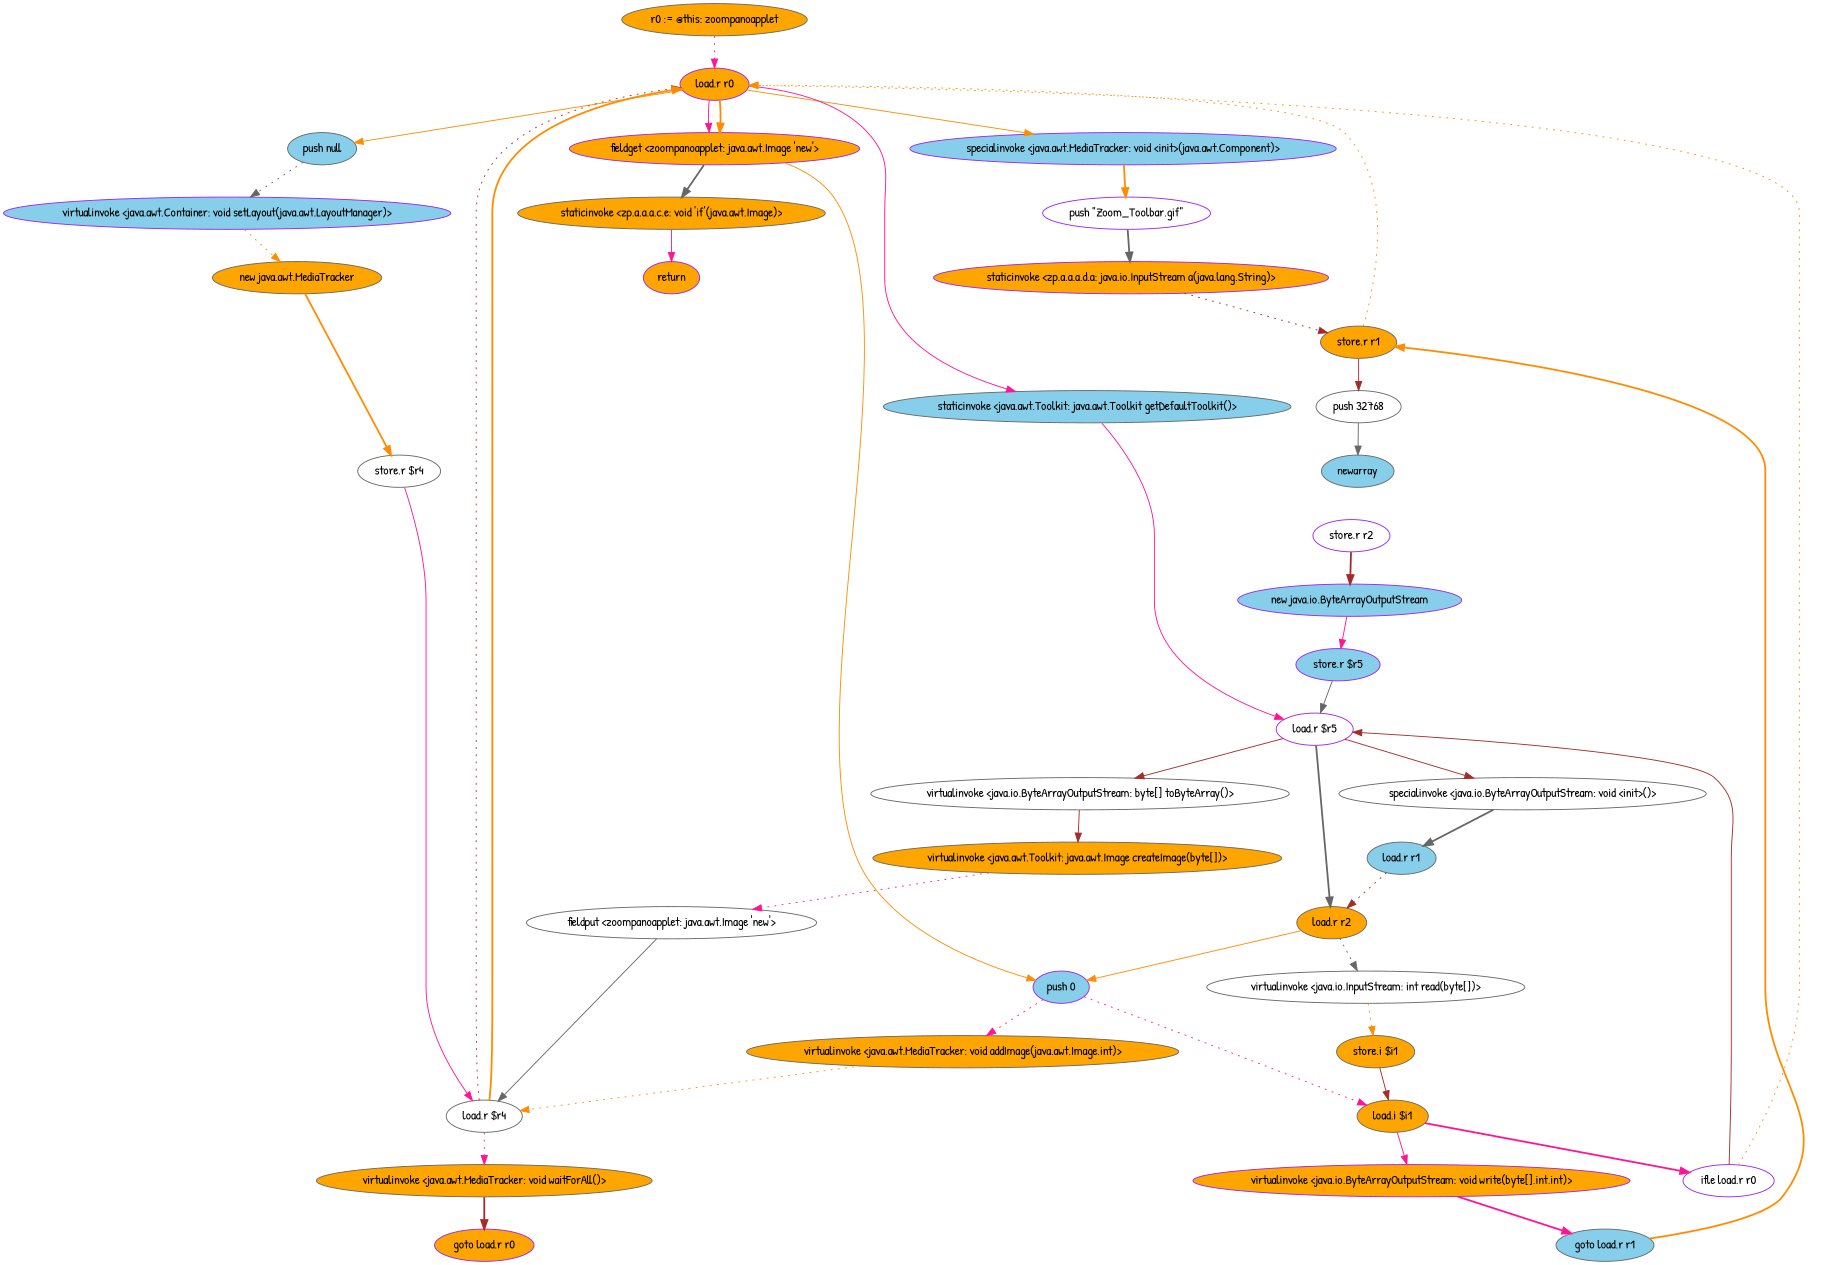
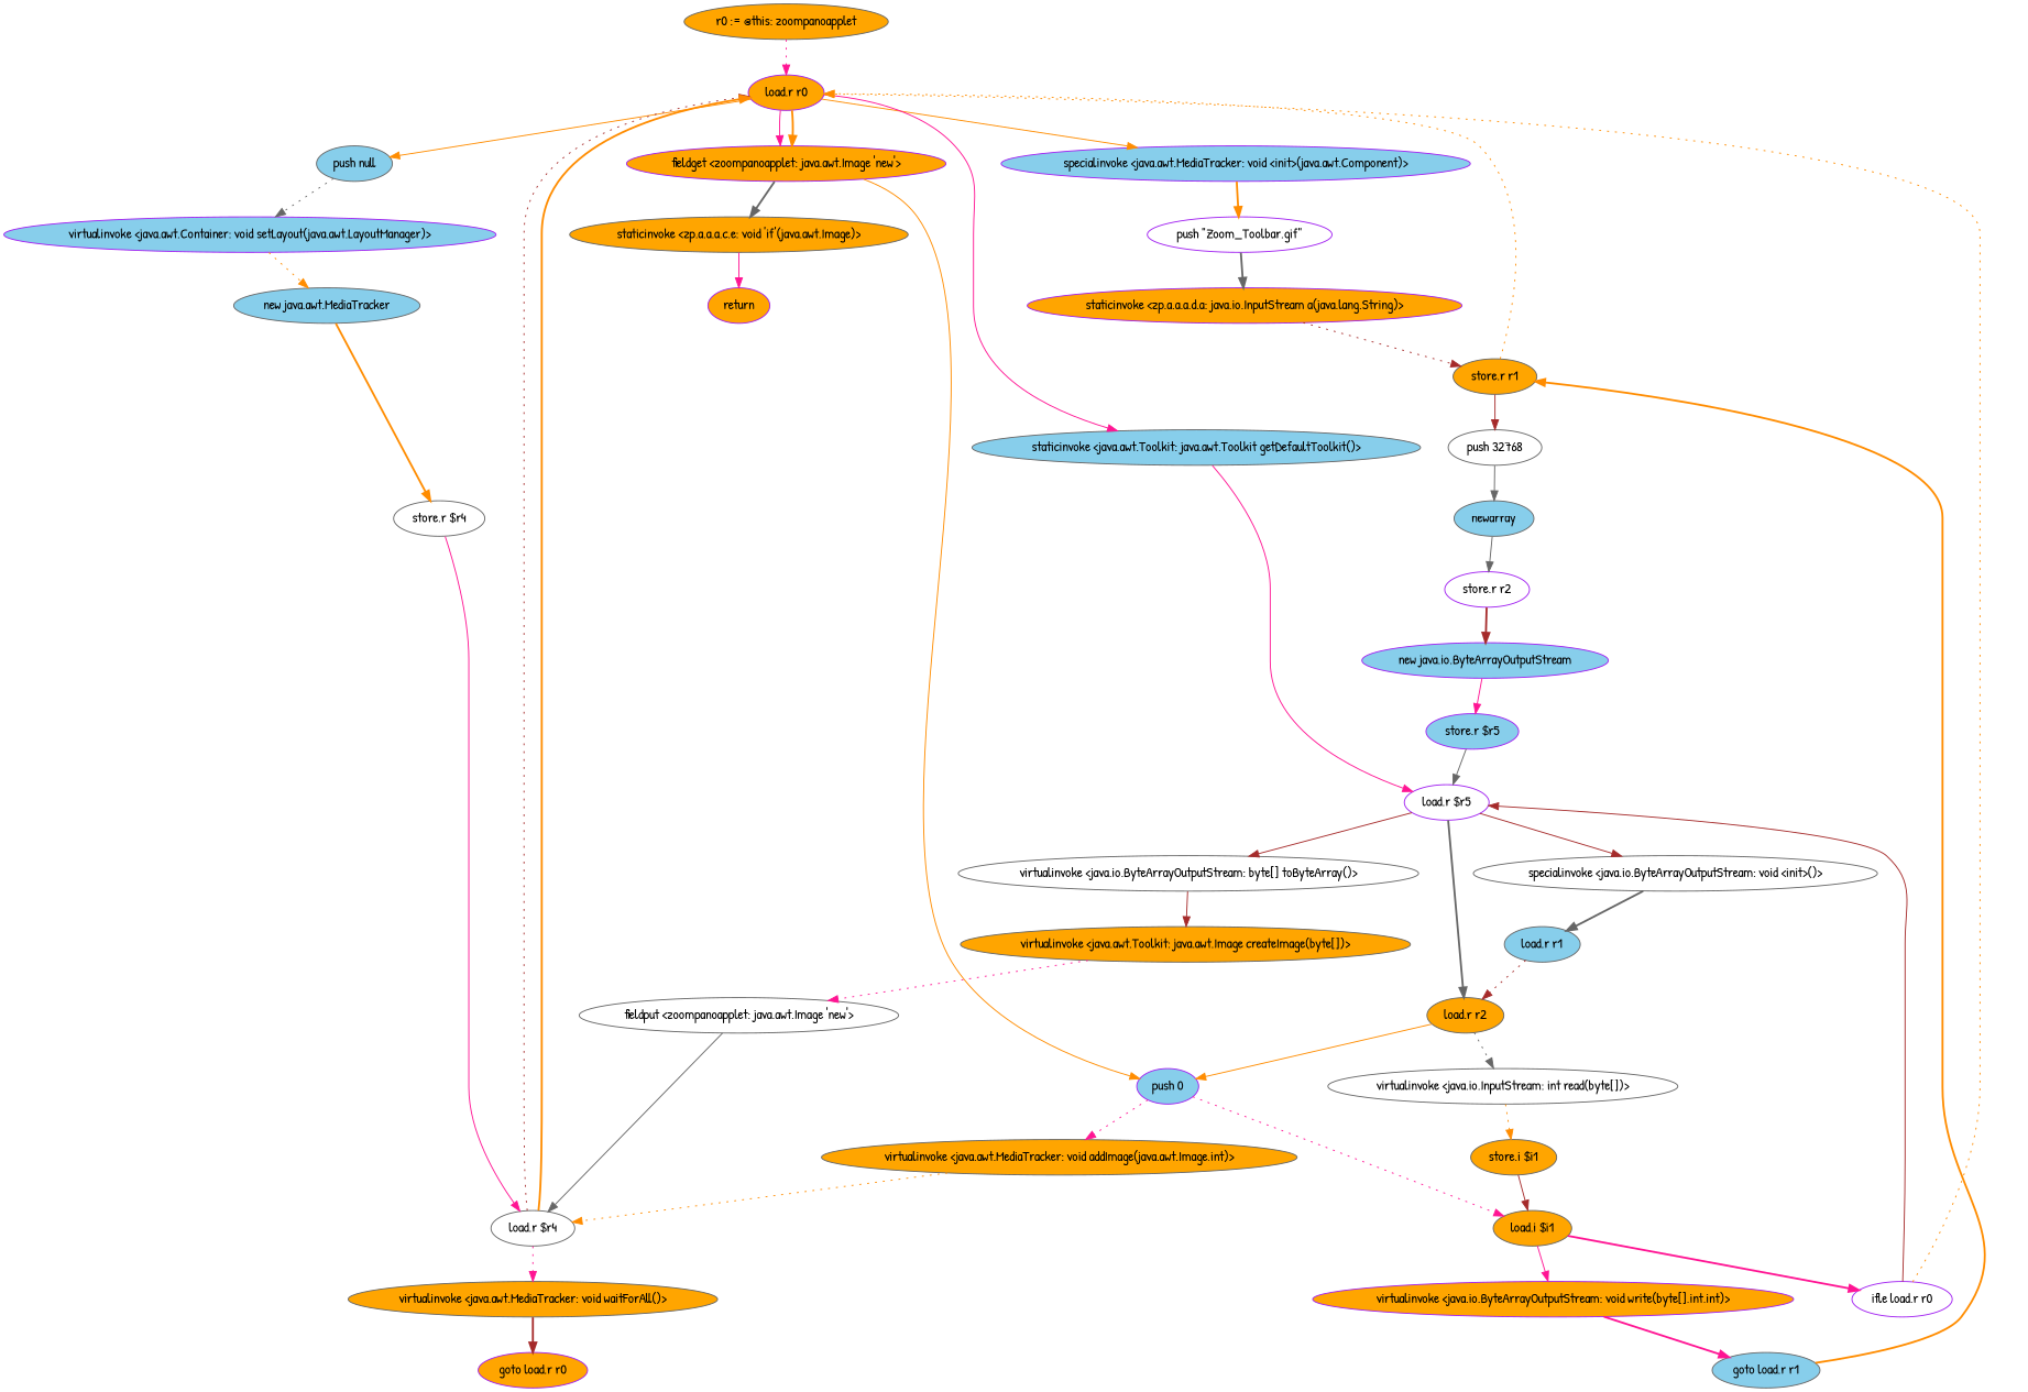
  digraph {
    fontname="Patrick Hand"
    node [color=gray40 fillcolor=orange fontname="Patrick Hand" style=filled]
    edge [color=darkorange fontname="Patrick Hand" style=solid]
    "load.r r0" [color=purple]
    "r0 := @this: zoompanoapplet"
    "push null" [fillcolor=skyblue]
    "specialinvoke <java.awt.MediaTracker: void <init>(java.awt.Component)>" [color=purple fillcolor=skyblue]
    "fieldget <zoompanoapplet: java.awt.Image 'new'>" [color=purple]
    "staticinvoke <java.awt.Toolkit: java.awt.Toolkit getDefaultToolkit()>" [fillcolor=skyblue]
    "virtualinvoke <java.awt.Container: void setLayout(java.awt.LayoutManager)>" [color=purple fillcolor=skyblue]
    "push \"Zoom_Toolbar.gif\"" [color=purple fillcolor=white]
    "push 0" [color=purple fillcolor=skyblue]
    "staticinvoke <zp.a.a.a.c.e: void 'if'(java.awt.Image)>"
    "load.r $r5" [color=purple fillcolor=white]
-   "new java.awt.MediaTracker"
+   "new java.awt.MediaTracker" [fillcolor=skyblue]
    "store.r $r4" [fillcolor=white]
    "load.r $r4" [fillcolor=white]
    "virtualinvoke <java.awt.MediaTracker: void waitForAll()>"
    "goto load.r r0" [color=purple]
    "staticinvoke <zp.a.a.a.d.a: java.io.InputStream a(java.lang.String)>" [color=purple]
    "store.r r1"
    "push 32768" [fillcolor=white]
    newarray [fillcolor=skyblue]
    "store.r r2" [color=purple fillcolor=white]
    "new java.io.ByteArrayOutputStream" [color=purple fillcolor=skyblue]
    "store.r $r5" [color=purple fillcolor=skyblue]
    "specialinvoke <java.io.ByteArrayOutputStream: void <init>()>" [fillcolor=white]
    "load.r r2"
    "virtualinvoke <java.io.ByteArrayOutputStream: byte[] toByteArray()>" [fillcolor=white]
    "load.r r1" [fillcolor=skyblue]
    "virtualinvoke <java.io.InputStream: int read(byte[])>" [fillcolor=white]
    "virtualinvoke <java.awt.Toolkit: java.awt.Image createImage(byte[])>"
    "store.i $i1"
    "load.i $i1"
    "virtualinvoke <java.awt.MediaTracker: void addImage(java.awt.Image,int)>"
    "ifle load.r r0" [color=purple fillcolor=white]
    "virtualinvoke <java.io.ByteArrayOutputStream: void write(byte[],int,int)>" [color=purple]
    "goto load.r r1" [fillcolor=skyblue]
    return [color=purple]
    "fieldput <zoompanoapplet: java.awt.Image 'new'>" [fillcolor=white]
    "load.r r0" -> "push null"
    "load.r r0" -> "specialinvoke <java.awt.MediaTracker: void <init>(java.awt.Component)>"
    "load.r r0" -> "fieldget <zoompanoapplet: java.awt.Image 'new'>" [color=deeppink]
    "load.r r0" -> "fieldget <zoompanoapplet: java.awt.Image 'new'>" [style=bold]
    "load.r r0" -> "staticinvoke <java.awt.Toolkit: java.awt.Toolkit getDefaultToolkit()>" [color=deeppink]
    "r0 := @this: zoompanoapplet" -> "load.r r0" [color=deeppink style=dotted]
    "push null" -> "virtualinvoke <java.awt.Container: void setLayout(java.awt.LayoutManager)>" [color=gray40 style=dotted]
    "specialinvoke <java.awt.MediaTracker: void <init>(java.awt.Component)>" -> "push \"Zoom_Toolbar.gif\"" [style=bold]
    "fieldget <zoompanoapplet: java.awt.Image 'new'>" -> "push 0"
    "fieldget <zoompanoapplet: java.awt.Image 'new'>" -> "staticinvoke <zp.a.a.a.c.e: void 'if'(java.awt.Image)>" [color=gray40 style=bold]
    "staticinvoke <java.awt.Toolkit: java.awt.Toolkit getDefaultToolkit()>" -> "load.r $r5" [color=deeppink]
    "virtualinvoke <java.awt.Container: void setLayout(java.awt.LayoutManager)>" -> "new java.awt.MediaTracker" [style=dotted]
    "push \"Zoom_Toolbar.gif\"" -> "staticinvoke <zp.a.a.a.d.a: java.io.InputStream a(java.lang.String)>" [color=gray40 style=bold]
    "push 0" -> "load.i $i1" [color=deeppink style=dotted]
    "push 0" -> "virtualinvoke <java.awt.MediaTracker: void addImage(java.awt.Image,int)>" [color=deeppink style=dotted]
    "staticinvoke <zp.a.a.a.c.e: void 'if'(java.awt.Image)>" -> return [color=deeppink]
    "load.r $r5" -> "specialinvoke <java.io.ByteArrayOutputStream: void <init>()>" [color=brown]
    "load.r $r5" -> "load.r r2" [color=gray40 style=bold]
    "load.r $r5" -> "virtualinvoke <java.io.ByteArrayOutputStream: byte[] toByteArray()>" [color=brown]
    "new java.awt.MediaTracker" -> "store.r $r4" [style=bold]
    "store.r $r4" -> "load.r $r4" [color=deeppink]
    "load.r $r4" -> "load.r r0" [color=brown style=dotted]
    "load.r $r4" -> "load.r r0" [style=bold]
    "load.r $r4" -> "virtualinvoke <java.awt.MediaTracker: void waitForAll()>" [color=deeppink style=dotted]
    "virtualinvoke <java.awt.MediaTracker: void waitForAll()>" -> "goto load.r r0" [color=brown style=bold]
    "staticinvoke <zp.a.a.a.d.a: java.io.InputStream a(java.lang.String)>" -> "store.r r1" [color=brown style=dotted]
    "store.r r1" -> "load.r r0" [style=dotted]
    "store.r r1" -> "push 32768" [color=brown]
    "push 32768" -> newarray [color=gray40]
+   newarray -> "store.r r2" [color=gray40]
    "store.r r2" -> "new java.io.ByteArrayOutputStream" [color=brown style=bold]
    "new java.io.ByteArrayOutputStream" -> "store.r $r5" [color=deeppink]
    "store.r $r5" -> "load.r $r5" [color=gray40]
    "specialinvoke <java.io.ByteArrayOutputStream: void <init>()>" -> "load.r r1" [color=gray40 style=bold]
    "load.r r2" -> "push 0"
    "load.r r2" -> "virtualinvoke <java.io.InputStream: int read(byte[])>" [color=gray40 style=dotted]
    "virtualinvoke <java.io.ByteArrayOutputStream: byte[] toByteArray()>" -> "virtualinvoke <java.awt.Toolkit: java.awt.Image createImage(byte[])>" [color=brown]
    "load.r r1" -> "load.r r2" [color=brown style=dotted]
    "virtualinvoke <java.io.InputStream: int read(byte[])>" -> "store.i $i1" [style=dotted]
    "virtualinvoke <java.awt.Toolkit: java.awt.Image createImage(byte[])>" -> "fieldput <zoompanoapplet: java.awt.Image 'new'>" [color=deeppink style=dotted]
    "store.i $i1" -> "load.i $i1" [color=brown]
    "load.i $i1" -> "ifle load.r r0" [color=deeppink style=bold]
    "load.i $i1" -> "virtualinvoke <java.io.ByteArrayOutputStream: void write(byte[],int,int)>" [color=deeppink]
    "virtualinvoke <java.awt.MediaTracker: void addImage(java.awt.Image,int)>" -> "load.r $r4" [style=dotted]
    "ifle load.r r0" -> "load.r r0" [style=dotted]
    "ifle load.r r0" -> "load.r $r5" [color=brown]
    "virtualinvoke <java.io.ByteArrayOutputStream: void write(byte[],int,int)>" -> "goto load.r r1" [color=deeppink style=bold]
    "goto load.r r1" -> "store.r r1" [style=bold]
    "fieldput <zoompanoapplet: java.awt.Image 'new'>" -> "load.r $r4" [color=gray40]
  }
